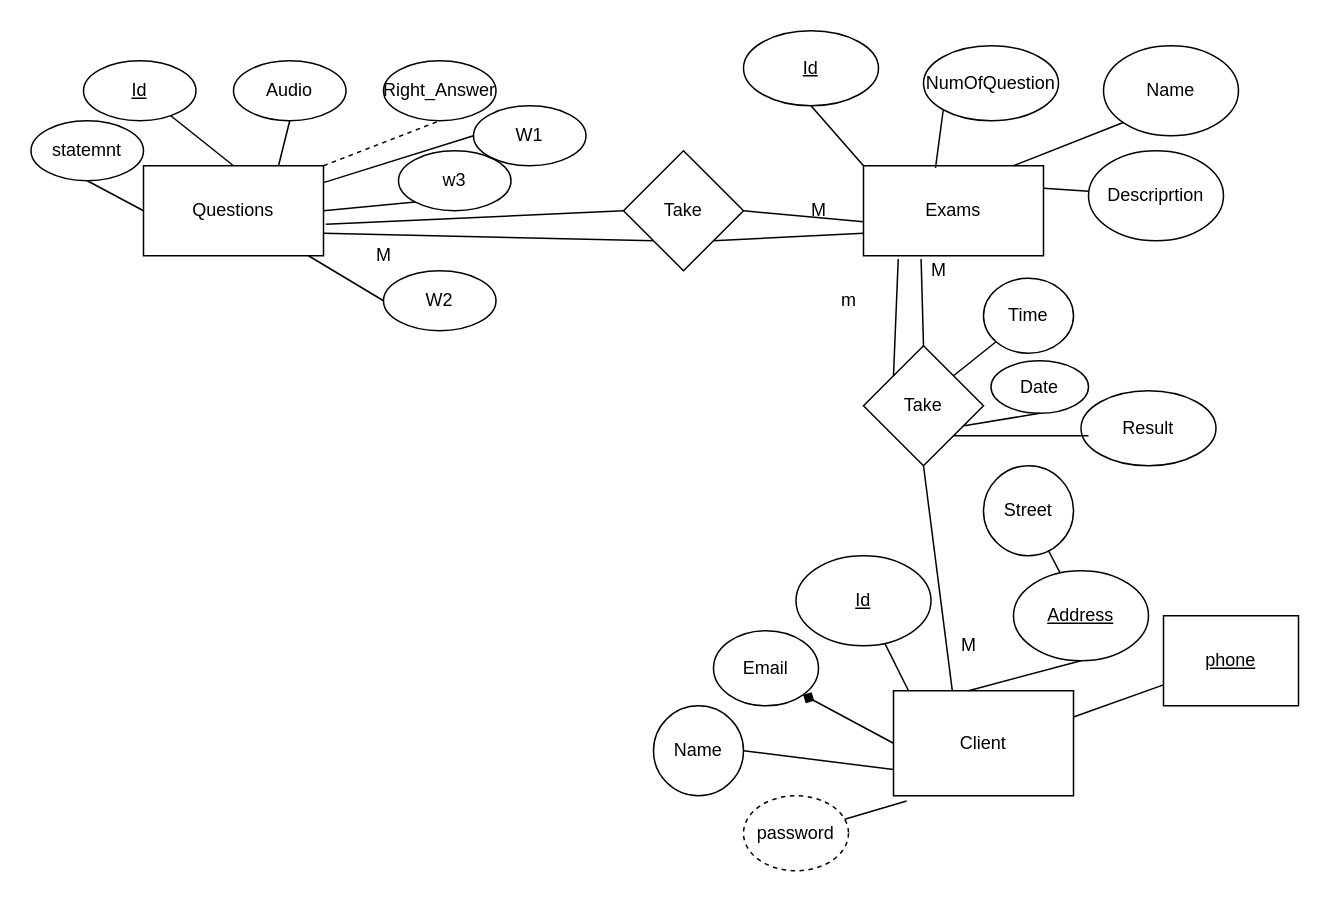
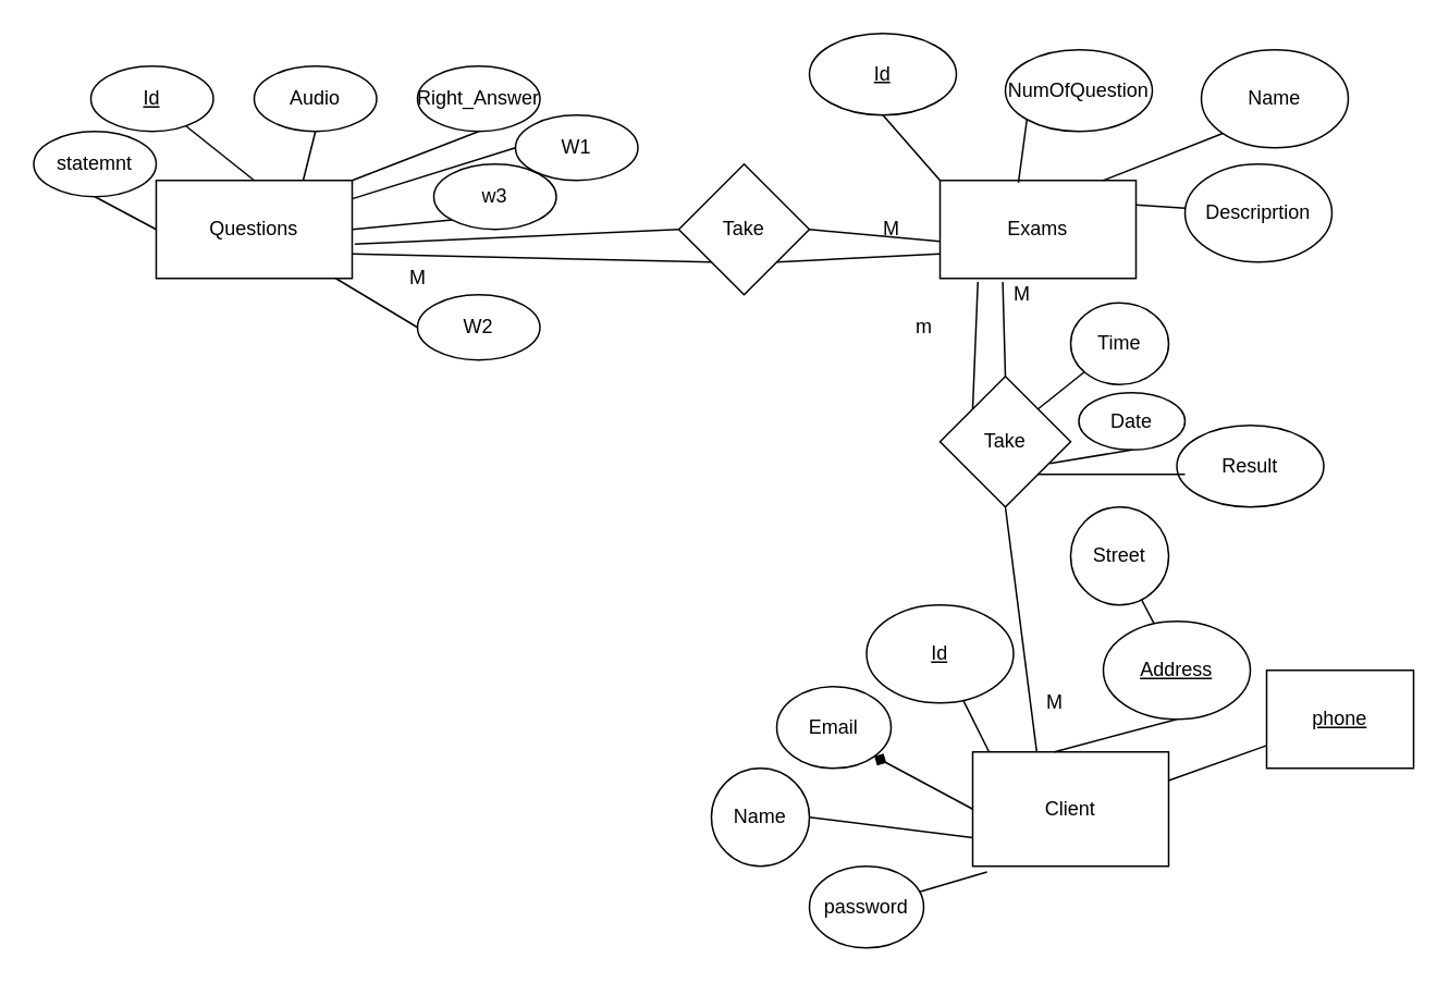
  <mxCell id="0" />
  <mxCell id="1" parent="0" />
  <mxCell id="2" value="Exams" style="rounded=0;whiteSpace=wrap;html=1;" parent="1" vertex="1"><mxGeometry x="575" y="110" width="120" height="60" as="geometry" /></mxCell>
  <mxCell id="3" value="&lt;u&gt;Id&lt;/u&gt;" style="ellipse;whiteSpace=wrap;html=1;" parent="1" vertex="1"><mxGeometry x="495" y="20" width="90" height="50" as="geometry" /></mxCell>
  <mxCell id="4" value="NumOfQuestion" style="ellipse;whiteSpace=wrap;html=1;" parent="1" vertex="1"><mxGeometry x="615" y="30" width="90" height="50" as="geometry" /></mxCell>
  <mxCell id="5" value="Name" style="ellipse;whiteSpace=wrap;html=1;" parent="1" vertex="1"><mxGeometry x="735" y="30" width="90" height="60" as="geometry" /></mxCell>
  <mxCell id="6" value="Descriprtion" style="ellipse;whiteSpace=wrap;html=1;" parent="1" vertex="1"><mxGeometry x="725" y="100" width="90" height="60" as="geometry" /></mxCell>
  <mxCell id="7" value="Questions" style="rounded=0;whiteSpace=wrap;html=1;" parent="1" vertex="1"><mxGeometry x="95" y="110" width="120" height="60" as="geometry" /></mxCell>
  <mxCell id="8" value="Right_Answer" style="ellipse;whiteSpace=wrap;html=1;" parent="1" vertex="1"><mxGeometry x="255" y="40" width="75" height="40" as="geometry" /></mxCell>
  <mxCell id="9" value="Audio" style="ellipse;whiteSpace=wrap;html=1;" parent="1" vertex="1"><mxGeometry x="155" y="40" width="75" height="40" as="geometry" /></mxCell>
  <mxCell id="10" value="&lt;u&gt;Id&lt;/u&gt;" style="ellipse;whiteSpace=wrap;html=1;" parent="1" vertex="1"><mxGeometry x="55" y="40" width="75" height="40" as="geometry" /></mxCell>
  <mxCell id="11" value="w3" style="ellipse;whiteSpace=wrap;html=1;" parent="1" vertex="1"><mxGeometry x="265" y="100" width="75" height="40" as="geometry" /></mxCell>
  <mxCell id="12" value="W2" style="ellipse;whiteSpace=wrap;html=1;" parent="1" vertex="1"><mxGeometry x="255" y="180" width="75" height="40" as="geometry" /></mxCell>
  <mxCell id="13" value="W1" style="ellipse;whiteSpace=wrap;html=1;" parent="1" vertex="1"><mxGeometry x="315" y="70" width="75" height="40" as="geometry" /></mxCell>
  <mxCell id="14" value="statemnt" style="ellipse;whiteSpace=wrap;html=1;" parent="1" vertex="1"><mxGeometry x="20" y="80" width="75" height="40" as="geometry" /></mxCell>
  <mxCell id="15" value="" style="endArrow=none;html=1;rounded=0;entryX=0;entryY=0.5;entryDx=0;entryDy=0;" parent="1" source="7" target="12" edge="1"><mxGeometry width="50" height="50" relative="1" as="geometry"><mxPoint x="415" y="330" as="sourcePoint" /><mxPoint x="465" y="280" as="targetPoint" /></mxGeometry></mxCell>
  <mxCell id="16" value="" style="endArrow=none;html=1;rounded=0;entryX=1;entryY=0.5;entryDx=0;entryDy=0;exitX=0;exitY=1;exitDx=0;exitDy=0;" parent="1" source="11" target="7" edge="1"><mxGeometry width="50" height="50" relative="1" as="geometry"><mxPoint x="225" y="166.271" as="sourcePoint" /><mxPoint x="312.5" y="190" as="targetPoint" /></mxGeometry></mxCell>
  <mxCell id="17" value="" style="endArrow=none;html=1;rounded=0;exitX=0;exitY=0.5;exitDx=0;exitDy=0;" parent="1" source="13" target="7" edge="1"><mxGeometry width="50" height="50" relative="1" as="geometry"><mxPoint x="246.162" y="134.237" as="sourcePoint" /><mxPoint x="225" y="150" as="targetPoint" /></mxGeometry></mxCell>
- <mxCell id="18" value="" style="endArrow=none;html=1;rounded=0;entryX=0.5;entryY=1;entryDx=0;entryDy=0;exitX=1;exitY=0;exitDx=0;exitDy=0;dashed=1;" parent="1" source="7" target="8" edge="1"><mxGeometry width="50" height="50" relative="1" as="geometry"><mxPoint x="415" y="330" as="sourcePoint" /><mxPoint x="465" y="280" as="targetPoint" /></mxGeometry></mxCell>
+ <mxCell id="18" value="" style="endArrow=none;html=1;rounded=0;entryX=0.5;entryY=1;entryDx=0;entryDy=0;exitX=1;exitY=0;exitDx=0;exitDy=0;" parent="1" source="7" target="8" edge="1"><mxGeometry width="50" height="50" relative="1" as="geometry"><mxPoint x="415" y="330" as="sourcePoint" /><mxPoint x="465" y="280" as="targetPoint" /></mxGeometry></mxCell>
  <mxCell id="19" value="" style="endArrow=none;html=1;rounded=0;entryX=0.5;entryY=1;entryDx=0;entryDy=0;exitX=0.75;exitY=0;exitDx=0;exitDy=0;" parent="1" source="7" target="9" edge="1"><mxGeometry width="50" height="50" relative="1" as="geometry"><mxPoint x="225" y="120" as="sourcePoint" /><mxPoint x="302.5" y="90" as="targetPoint" /></mxGeometry></mxCell>
  <mxCell id="20" value="" style="endArrow=none;html=1;rounded=0;exitX=0.5;exitY=0;exitDx=0;exitDy=0;" parent="1" source="7" target="10" edge="1"><mxGeometry width="50" height="50" relative="1" as="geometry"><mxPoint x="195" y="120" as="sourcePoint" /><mxPoint x="202.5" y="90" as="targetPoint" /></mxGeometry></mxCell>
  <mxCell id="21" value="" style="endArrow=none;html=1;rounded=0;exitX=0.5;exitY=1;exitDx=0;exitDy=0;entryX=0;entryY=0.5;entryDx=0;entryDy=0;" parent="1" source="14" target="7" edge="1"><mxGeometry width="50" height="50" relative="1" as="geometry"><mxPoint x="415" y="330" as="sourcePoint" /><mxPoint x="465" y="280" as="targetPoint" /></mxGeometry></mxCell>
  <mxCell id="22" value="" style="endArrow=none;html=1;rounded=0;entryX=0.5;entryY=1;entryDx=0;entryDy=0;exitX=0;exitY=0;exitDx=0;exitDy=0;" parent="1" source="2" target="3" edge="1"><mxGeometry width="50" height="50" relative="1" as="geometry"><mxPoint x="415" y="330" as="sourcePoint" /><mxPoint x="465" y="280" as="targetPoint" /></mxGeometry></mxCell>
  <mxCell id="23" value="" style="endArrow=none;html=1;rounded=0;entryX=0;entryY=1;entryDx=0;entryDy=0;exitX=0.4;exitY=0.023;exitDx=0;exitDy=0;exitPerimeter=0;" parent="1" source="2" target="4" edge="1"><mxGeometry width="50" height="50" relative="1" as="geometry"><mxPoint x="585" y="120" as="sourcePoint" /><mxPoint x="550" y="80" as="targetPoint" /></mxGeometry></mxCell>
  <mxCell id="24" value="" style="endArrow=none;html=1;rounded=0;entryX=0;entryY=1;entryDx=0;entryDy=0;" parent="1" target="5" edge="1"><mxGeometry width="50" height="50" relative="1" as="geometry"><mxPoint x="675" y="110" as="sourcePoint" /><mxPoint x="638.18" y="82.678" as="targetPoint" /></mxGeometry></mxCell>
  <mxCell id="25" value="" style="endArrow=none;html=1;rounded=0;exitX=1;exitY=0.25;exitDx=0;exitDy=0;" parent="1" source="2" target="6" edge="1"><mxGeometry width="50" height="50" relative="1" as="geometry"><mxPoint x="685" y="120" as="sourcePoint" /><mxPoint x="758.18" y="91.213" as="targetPoint" /></mxGeometry></mxCell>
  <mxCell id="26" value="Take" style="rhombus;whiteSpace=wrap;html=1;" parent="1" vertex="1"><mxGeometry x="415" y="100" width="80" height="80" as="geometry" /></mxCell>
  <mxCell id="27" value="" style="endArrow=none;html=1;rounded=0;entryX=1.013;entryY=0.65;entryDx=0;entryDy=0;entryPerimeter=0;exitX=0;exitY=0.5;exitDx=0;exitDy=0;" parent="1" source="26" target="7" edge="1"><mxGeometry width="50" height="50" relative="1" as="geometry"><mxPoint x="415" y="330" as="sourcePoint" /><mxPoint x="465" y="280" as="targetPoint" /></mxGeometry></mxCell>
  <mxCell id="28" value="" style="endArrow=none;html=1;rounded=0;entryX=1;entryY=0.5;entryDx=0;entryDy=0;exitX=0;exitY=0.623;exitDx=0;exitDy=0;exitPerimeter=0;" parent="1" source="2" target="26" edge="1"><mxGeometry width="50" height="50" relative="1" as="geometry"><mxPoint x="415" y="330" as="sourcePoint" /><mxPoint x="465" y="280" as="targetPoint" /></mxGeometry></mxCell>
  <mxCell id="29" value="Date" style="ellipse;whiteSpace=wrap;html=1;" parent="1" vertex="1"><mxGeometry x="660" y="240" width="65" height="35" as="geometry" /></mxCell>
  <mxCell id="30" value="Result" style="ellipse;whiteSpace=wrap;html=1;" parent="1" vertex="1"><mxGeometry x="720" y="260" width="90" height="50" as="geometry" /></mxCell>
  <mxCell id="31" value="" style="endArrow=none;html=1;rounded=0;exitX=1;exitY=1;exitDx=0;exitDy=0;" parent="1" source="50" edge="1"><mxGeometry width="50" height="50" relative="1" as="geometry"><mxPoint x="265" y="490" as="sourcePoint" /><mxPoint x="725" y="290" as="targetPoint" /></mxGeometry></mxCell>
  <mxCell id="32" value="" style="endArrow=none;html=1;rounded=0;entryX=0.5;entryY=1;entryDx=0;entryDy=0;exitX=0.84;exitY=0.667;exitDx=0;exitDy=0;exitPerimeter=0;" parent="1" source="50" target="29" edge="1"><mxGeometry width="50" height="50" relative="1" as="geometry"><mxPoint x="412.5" y="240" as="sourcePoint" /><mxPoint x="542.5" y="230" as="targetPoint" /></mxGeometry></mxCell>
  <mxCell id="33" value="" style="endArrow=none;html=1;rounded=0;entryX=0;entryY=0.75;entryDx=0;entryDy=0;exitX=1;exitY=1;exitDx=0;exitDy=0;" parent="1" source="26" target="2" edge="1"><mxGeometry width="50" height="50" relative="1" as="geometry"><mxPoint x="425" y="310" as="sourcePoint" /><mxPoint x="475" y="260" as="targetPoint" /></mxGeometry></mxCell>
  <mxCell id="34" value="" style="endArrow=none;html=1;rounded=0;entryX=0;entryY=1;entryDx=0;entryDy=0;exitX=1;exitY=0.75;exitDx=0;exitDy=0;" parent="1" source="7" target="26" edge="1"><mxGeometry width="50" height="50" relative="1" as="geometry"><mxPoint x="485" y="190" as="sourcePoint" /><mxPoint x="585" y="165" as="targetPoint" /></mxGeometry></mxCell>
  <mxCell id="35" value="M" style="text;html=1;align=center;verticalAlign=middle;resizable=0;points=[];autosize=1;strokeColor=none;fillColor=none;" parent="1" vertex="1"><mxGeometry x="530" y="125" width="30" height="30" as="geometry" /></mxCell>
  <mxCell id="36" value="M" style="text;html=1;align=center;verticalAlign=middle;resizable=0;points=[];autosize=1;strokeColor=none;fillColor=none;" parent="1" vertex="1"><mxGeometry x="240" y="155" width="30" height="30" as="geometry" /></mxCell>
  <mxCell id="37" value="Client" style="rounded=0;whiteSpace=wrap;html=1;" parent="1" vertex="1"><mxGeometry x="595" y="460" width="120" height="70" as="geometry" /></mxCell>
  <mxCell id="38" value="&lt;u&gt;Id&lt;/u&gt;" style="ellipse;whiteSpace=wrap;html=1;" parent="1" vertex="1"><mxGeometry x="530" y="370" width="90" height="60" as="geometry" /></mxCell>
  <mxCell id="39" value="&lt;u&gt;phone&lt;/u&gt;" style="whiteSpace=wrap;html=1;rounded=0;" parent="1" vertex="1"><mxGeometry x="775" y="410" width="90" height="60" as="geometry" /></mxCell>
  <mxCell id="40" value="&lt;u&gt;Address&lt;/u&gt;" style="ellipse;whiteSpace=wrap;html=1;" parent="1" vertex="1"><mxGeometry x="675" y="380" width="90" height="60" as="geometry" /></mxCell>
  <mxCell id="41" value="Street" style="ellipse;whiteSpace=wrap;html=1;aspect=fixed;" parent="1" vertex="1"><mxGeometry x="655" y="310" width="60" height="60" as="geometry" /></mxCell>
  <mxCell id="42" value="Email" style="ellipse;whiteSpace=wrap;html=1;" parent="1" vertex="1"><mxGeometry x="475" y="420" width="70" height="50" as="geometry" /></mxCell>
- <mxCell id="43" value="password" style="ellipse;whiteSpace=wrap;html=1;dashed=1;" parent="1" vertex="1"><mxGeometry x="495" y="530" width="70" height="50" as="geometry" /></mxCell>
+ <mxCell id="43" value="password" style="ellipse;whiteSpace=wrap;html=1;" parent="1" vertex="1"><mxGeometry x="495" y="530" width="70" height="50" as="geometry" /></mxCell>
  <mxCell id="44" value="" style="endArrow=diamond;html=1;rounded=0;entryX=1;entryY=1;entryDx=0;entryDy=0;exitX=0;exitY=0.5;exitDx=0;exitDy=0;" parent="1" source="37" target="42" edge="1"><mxGeometry width="50" height="50" relative="1" as="geometry"><mxPoint x="425" y="420" as="sourcePoint" /><mxPoint x="475" y="370" as="targetPoint" /></mxGeometry></mxCell>
  <mxCell id="45" value="" style="endArrow=none;html=1;rounded=0;" parent="1" target="38" edge="1"><mxGeometry width="50" height="50" relative="1" as="geometry"><mxPoint x="605" y="460" as="sourcePoint" /><mxPoint x="544.749" y="472.678" as="targetPoint" /></mxGeometry></mxCell>
  <mxCell id="46" value="" style="endArrow=none;html=1;rounded=0;entryX=0.5;entryY=1;entryDx=0;entryDy=0;" parent="1" target="40" edge="1"><mxGeometry width="50" height="50" relative="1" as="geometry"><mxPoint x="645" y="460" as="sourcePoint" /><mxPoint x="599.23" y="438.46" as="targetPoint" /></mxGeometry></mxCell>
  <mxCell id="47" value="" style="endArrow=none;html=1;rounded=0;" parent="1" source="40" target="41" edge="1"><mxGeometry width="50" height="50" relative="1" as="geometry"><mxPoint x="654.56" y="468.2" as="sourcePoint" /><mxPoint x="730" y="450" as="targetPoint" /></mxGeometry></mxCell>
  <mxCell id="48" value="" style="endArrow=none;html=1;rounded=0;exitX=1;exitY=0.25;exitDx=0;exitDy=0;" parent="1" source="37" target="39" edge="1"><mxGeometry width="50" height="50" relative="1" as="geometry"><mxPoint x="761.82" y="398.787" as="sourcePoint" /><mxPoint x="753.787" y="381.213" as="targetPoint" /></mxGeometry></mxCell>
  <mxCell id="49" value="" style="endArrow=none;html=1;rounded=0;exitX=0.073;exitY=1.05;exitDx=0;exitDy=0;exitPerimeter=0;" parent="1" source="37" target="43" edge="1"><mxGeometry width="50" height="50" relative="1" as="geometry"><mxPoint x="605" y="500" as="sourcePoint" /><mxPoint x="544.749" y="472.678" as="targetPoint" /></mxGeometry></mxCell>
  <mxCell id="50" value="Take" style="rhombus;whiteSpace=wrap;html=1;" parent="1" vertex="1"><mxGeometry x="575" y="230" width="80" height="80" as="geometry" /></mxCell>
  <mxCell id="51" value="" style="endArrow=none;html=1;rounded=0;entryX=0.32;entryY=1.037;entryDx=0;entryDy=0;entryPerimeter=0;exitX=0.5;exitY=0;exitDx=0;exitDy=0;" parent="1" source="50" target="2" edge="1"><mxGeometry width="50" height="50" relative="1" as="geometry"><mxPoint x="425" y="310" as="sourcePoint" /><mxPoint x="475" y="260" as="targetPoint" /></mxGeometry></mxCell>
  <mxCell id="52" value="" style="endArrow=none;html=1;rounded=0;entryX=0.327;entryY=0.003;entryDx=0;entryDy=0;entryPerimeter=0;exitX=0.5;exitY=1;exitDx=0;exitDy=0;" parent="1" source="50" target="37" edge="1"><mxGeometry width="50" height="50" relative="1" as="geometry"><mxPoint x="625" y="240" as="sourcePoint" /><mxPoint x="623.4" y="182.22" as="targetPoint" /></mxGeometry></mxCell>
  <mxCell id="53" value="M" style="text;html=1;align=center;verticalAlign=middle;resizable=0;points=[];autosize=1;strokeColor=none;fillColor=none;" parent="1" vertex="1"><mxGeometry x="630" y="415" width="30" height="30" as="geometry" /></mxCell>
  <mxCell id="54" value="M" style="text;html=1;align=center;verticalAlign=middle;resizable=0;points=[];autosize=1;strokeColor=none;fillColor=none;" parent="1" vertex="1"><mxGeometry x="610" y="165" width="30" height="30" as="geometry" /></mxCell>
  <mxCell id="55" value="m" style="text;html=1;align=center;verticalAlign=middle;resizable=0;points=[];autosize=1;strokeColor=none;fillColor=none;" parent="1" vertex="1"><mxGeometry x="550" y="185" width="30" height="30" as="geometry" /></mxCell>
  <mxCell id="56" value="" style="endArrow=none;html=1;rounded=0;entryX=0.193;entryY=1.037;entryDx=0;entryDy=0;entryPerimeter=0;exitX=0;exitY=0;exitDx=0;exitDy=0;" parent="1" source="50" target="2" edge="1"><mxGeometry width="50" height="50" relative="1" as="geometry"><mxPoint x="425" y="310" as="sourcePoint" /><mxPoint x="475" y="260" as="targetPoint" /></mxGeometry></mxCell>
  <mxCell id="57" value="Time" style="ellipse;whiteSpace=wrap;html=1;" vertex="1" parent="1"><mxGeometry x="655" y="185" width="60" height="50" as="geometry" /></mxCell>
  <mxCell id="58" value="" style="endArrow=none;html=1;rounded=0;exitX=1;exitY=0;exitDx=0;exitDy=0;" edge="1" parent="1" source="50" target="57"><mxGeometry width="50" height="50" relative="1" as="geometry"><mxPoint x="415" y="330" as="sourcePoint" /><mxPoint x="465" y="280" as="targetPoint" /></mxGeometry></mxCell>
  <mxCell id="59" value="Name" style="ellipse;whiteSpace=wrap;html=1;" vertex="1" parent="1"><mxGeometry x="435" y="470" width="60" height="60" as="geometry" /></mxCell>
  <mxCell id="60" value="" style="endArrow=none;html=1;rounded=0;exitX=1;exitY=0.5;exitDx=0;exitDy=0;entryX=0;entryY=0.75;entryDx=0;entryDy=0;" edge="1" parent="1" source="59" target="37"><mxGeometry width="50" height="50" relative="1" as="geometry"><mxPoint x="415" y="330" as="sourcePoint" /><mxPoint x="465" y="280" as="targetPoint" /></mxGeometry></mxCell>
